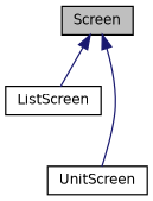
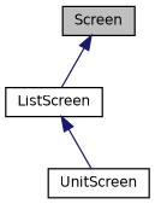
  digraph {
    node [color=black fillcolor=white fontname=Helvetica fontsize=10 shape=record style=filled]
    edge [color=midnightblue dir=back fontname=Helvetica fontsize=10 labelfontname=Helvetica labelfontsize=10 style=solid]
    n1 [fillcolor=grey75 fontcolor=black height=0.2 label=Screen width=0.4]
    n2 [height=0.2 label=ListScreen width=0.4]
    n3 [height=0.2 label=UnitScreen width=0.4]
    n1 -> n2
-   n1 -> n3
+   n2 -> n3
  }
